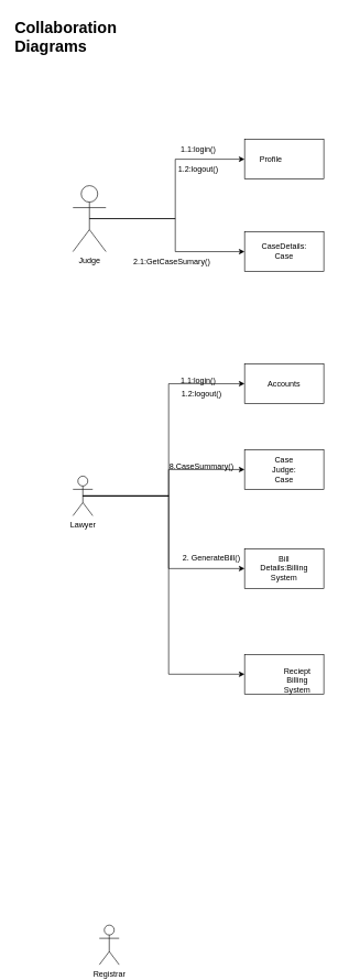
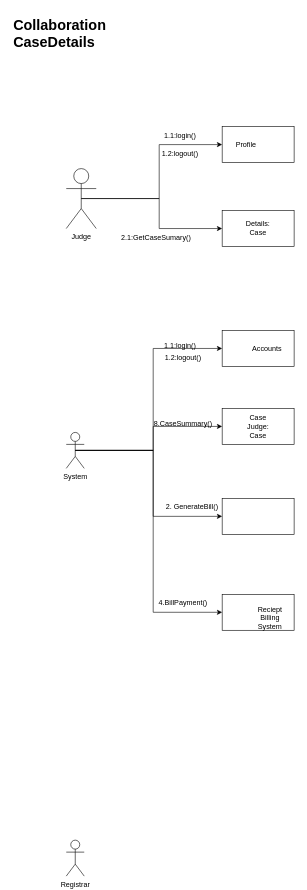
  <mxCell id="0" />
  <mxCell id="1" parent="0" />
  <mxCell id="2" style="edgeStyle=orthogonalEdgeStyle;rounded=0;orthogonalLoop=1;jettySize=auto;html=1;exitX=0.5;exitY=0.5;exitDx=0;exitDy=0;exitPerimeter=0;entryX=0;entryY=0.5;entryDx=0;entryDy=0;" edge="1" parent="1" source="4" target="7"><mxGeometry relative="1" as="geometry" /></mxCell>
  <mxCell id="3" style="edgeStyle=orthogonalEdgeStyle;rounded=0;orthogonalLoop=1;jettySize=auto;html=1;exitX=0.5;exitY=0.5;exitDx=0;exitDy=0;exitPerimeter=0;entryX=0;entryY=0.5;entryDx=0;entryDy=0;" edge="1" parent="1" source="4" target="6"><mxGeometry relative="1" as="geometry" /></mxCell>
  <mxCell id="4" value="Judge" style="shape=umlActor;verticalLabelPosition=bottom;verticalAlign=top;html=1;outlineConnect=0;" vertex="1" parent="1"><mxGeometry x="110" y="280" width="50" height="100" as="geometry" /></mxCell>
- <mxCell id="5" value="&lt;h1 style=&quot;margin-top: 0px;&quot;&gt;Collaboration Diagrams&lt;/h1&gt;&lt;p&gt;&lt;br&gt;&lt;/p&gt;" style="text;html=1;whiteSpace=wrap;overflow=hidden;rounded=0;" vertex="1" parent="1"><mxGeometry x="20" y="20" width="180" height="120" as="geometry" /></mxCell>
+ <mxCell id="5" value="&lt;h1 style=&quot;margin-top: 0px;&quot;&gt;Collaboration CaseDetails&lt;/h1&gt;&lt;p&gt;&lt;br&gt;&lt;/p&gt;" style="text;html=1;whiteSpace=wrap;overflow=hidden;rounded=0;" vertex="1" parent="1"><mxGeometry x="20" y="20" width="180" height="120" as="geometry" /></mxCell>
  <mxCell id="6" value="" style="rounded=0;whiteSpace=wrap;html=1;" vertex="1" parent="1"><mxGeometry x="370" y="210" width="120" height="60" as="geometry" /></mxCell>
  <mxCell id="7" value="" style="rounded=0;whiteSpace=wrap;html=1;" vertex="1" parent="1"><mxGeometry x="370" y="350" width="120" height="60" as="geometry" /></mxCell>
  <mxCell id="8" value="Profile" style="text;html=1;align=center;verticalAlign=middle;whiteSpace=wrap;rounded=0;" vertex="1" parent="1"><mxGeometry x="380" y="225" width="60" height="30" as="geometry" /></mxCell>
- <mxCell id="9" value="CaseDetails: Case" style="text;html=1;align=center;verticalAlign=middle;whiteSpace=wrap;rounded=0;" vertex="1" parent="1"><mxGeometry x="400" y="365" width="60" height="30" as="geometry" /></mxCell>
+ <mxCell id="9" value="Details: Case" style="text;html=1;align=center;verticalAlign=middle;whiteSpace=wrap;rounded=0;" vertex="1" parent="1"><mxGeometry x="400" y="365" width="60" height="30" as="geometry" /></mxCell>
  <mxCell id="10" value="1.1:login()" style="text;html=1;align=center;verticalAlign=middle;whiteSpace=wrap;rounded=0;" vertex="1" parent="1"><mxGeometry x="270" y="210" width="60" height="30" as="geometry" /></mxCell>
  <mxCell id="11" value="1.2:logout()" style="text;html=1;align=center;verticalAlign=middle;whiteSpace=wrap;rounded=0;" vertex="1" parent="1"><mxGeometry x="270" y="240" width="60" height="30" as="geometry" /></mxCell>
  <mxCell id="12" value="2.1:GetCaseSumary()" style="text;html=1;align=center;verticalAlign=middle;whiteSpace=wrap;rounded=0;" vertex="1" parent="1"><mxGeometry x="205" y="380" width="110" height="30" as="geometry" /></mxCell>
  <mxCell id="13" style="edgeStyle=orthogonalEdgeStyle;rounded=0;orthogonalLoop=1;jettySize=auto;html=1;exitX=0.5;exitY=0.5;exitDx=0;exitDy=0;exitPerimeter=0;entryX=0;entryY=0.5;entryDx=0;entryDy=0;" edge="1" parent="1" source="17" target="19"><mxGeometry relative="1" as="geometry" /></mxCell>
  <mxCell id="14" style="edgeStyle=orthogonalEdgeStyle;rounded=0;orthogonalLoop=1;jettySize=auto;html=1;exitX=0.5;exitY=0.5;exitDx=0;exitDy=0;exitPerimeter=0;entryX=0;entryY=0.5;entryDx=0;entryDy=0;" edge="1" parent="1" source="17" target="20"><mxGeometry relative="1" as="geometry" /></mxCell>
  <mxCell id="15" style="edgeStyle=orthogonalEdgeStyle;rounded=0;orthogonalLoop=1;jettySize=auto;html=1;exitX=0.5;exitY=0.5;exitDx=0;exitDy=0;exitPerimeter=0;entryX=0;entryY=0.5;entryDx=0;entryDy=0;" edge="1" parent="1" source="17" target="18"><mxGeometry relative="1" as="geometry" /></mxCell>
  <mxCell id="16" style="edgeStyle=orthogonalEdgeStyle;rounded=0;orthogonalLoop=1;jettySize=auto;html=1;exitX=0.5;exitY=0.5;exitDx=0;exitDy=0;exitPerimeter=0;entryX=0;entryY=0.5;entryDx=0;entryDy=0;" edge="1" parent="1" source="17" target="21"><mxGeometry relative="1" as="geometry" /></mxCell>
- <mxCell id="17" value="Lawyer" style="shape=umlActor;verticalLabelPosition=bottom;verticalAlign=top;html=1;outlineConnect=0;" vertex="1" parent="1"><mxGeometry x="110" y="720" width="30" height="60" as="geometry" /></mxCell>
+ <mxCell id="17" value="System" style="shape=umlActor;verticalLabelPosition=bottom;verticalAlign=top;html=1;outlineConnect=0;" vertex="1" parent="1"><mxGeometry x="110" y="720" width="30" height="60" as="geometry" /></mxCell>
  <mxCell id="18" value="" style="rounded=0;whiteSpace=wrap;html=1;" vertex="1" parent="1"><mxGeometry x="370" y="550" width="120" height="60" as="geometry" /></mxCell>
  <mxCell id="19" value="" style="rounded=0;whiteSpace=wrap;html=1;" vertex="1" parent="1"><mxGeometry x="370" y="680" width="120" height="60" as="geometry" /></mxCell>
  <mxCell id="20" value="" style="rounded=0;whiteSpace=wrap;html=1;" vertex="1" parent="1"><mxGeometry x="370" y="830" width="120" height="60" as="geometry" /></mxCell>
  <mxCell id="21" value="" style="rounded=0;whiteSpace=wrap;html=1;" vertex="1" parent="1"><mxGeometry x="370" y="990" width="120" height="60" as="geometry" /></mxCell>
- <mxCell id="22" value="Accounts" style="text;html=1;align=center;verticalAlign=middle;whiteSpace=wrap;rounded=0;" vertex="1" parent="1"><mxGeometry x="400" y="565" width="60" height="30" as="geometry" /></mxCell>
+ <mxCell id="22" value="Accounts" style="text;html=1;align=center;verticalAlign=middle;whiteSpace=wrap;rounded=0;" vertex="1" parent="1"><mxGeometry x="415" y="565" width="60" height="30" as="geometry" /></mxCell>
  <mxCell id="23" value="Case Judge: Case" style="text;html=1;align=center;verticalAlign=middle;whiteSpace=wrap;rounded=0;" vertex="1" parent="1"><mxGeometry x="400" y="695" width="60" height="30" as="geometry" /></mxCell>
- <mxCell id="24" value="Bill Details:Billing&lt;div&gt;System&lt;/div&gt;" style="text;html=1;align=center;verticalAlign=middle;whiteSpace=wrap;rounded=0;" vertex="1" parent="1"><mxGeometry x="400" y="845" width="60" height="30" as="geometry" /></mxCell>
  <mxCell id="25" value="Reciept Billing System" style="text;html=1;align=center;verticalAlign=middle;whiteSpace=wrap;rounded=0;" vertex="1" parent="1"><mxGeometry x="420" y="1015" width="60" height="30" as="geometry" /></mxCell>
  <mxCell id="26" value="1.1:login()" style="text;html=1;align=center;verticalAlign=middle;whiteSpace=wrap;rounded=0;" vertex="1" parent="1"><mxGeometry x="270" y="560" width="60" height="30" as="geometry" /></mxCell>
  <mxCell id="27" value="1.2:logout()" style="text;html=1;align=center;verticalAlign=middle;whiteSpace=wrap;rounded=0;" vertex="1" parent="1"><mxGeometry x="275" y="580" width="60" height="30" as="geometry" /></mxCell>
  <mxCell id="28" value="8.CaseSummary()" style="text;html=1;align=center;verticalAlign=middle;whiteSpace=wrap;rounded=0;" vertex="1" parent="1"><mxGeometry x="260" y="690" width="90" height="30" as="geometry" /></mxCell>
  <mxCell id="29" value="2. GenerateBill()" style="text;html=1;align=center;verticalAlign=middle;whiteSpace=wrap;rounded=0;" vertex="1" parent="1"><mxGeometry x="260" y="830" width="120" height="30" as="geometry" /></mxCell>
- <mxCell id="31" value="Registrar" style="shape=umlActor;verticalLabelPosition=bottom;verticalAlign=top;html=1;outlineConnect=0;" vertex="1" parent="1"><mxGeometry x="150" y="1400" width="30" height="60" as="geometry" /></mxCell>
+ <mxCell id="30" value="4.BillPayment()" style="text;html=1;align=center;verticalAlign=middle;whiteSpace=wrap;rounded=0;" vertex="1" parent="1"><mxGeometry x="260" y="990" width="90" height="30" as="geometry" /></mxCell>
+ <mxCell id="31" value="Registrar" style="shape=umlActor;verticalLabelPosition=bottom;verticalAlign=top;html=1;outlineConnect=0;" vertex="1" parent="1"><mxGeometry x="110" y="1400" width="30" height="60" as="geometry" /></mxCell>
